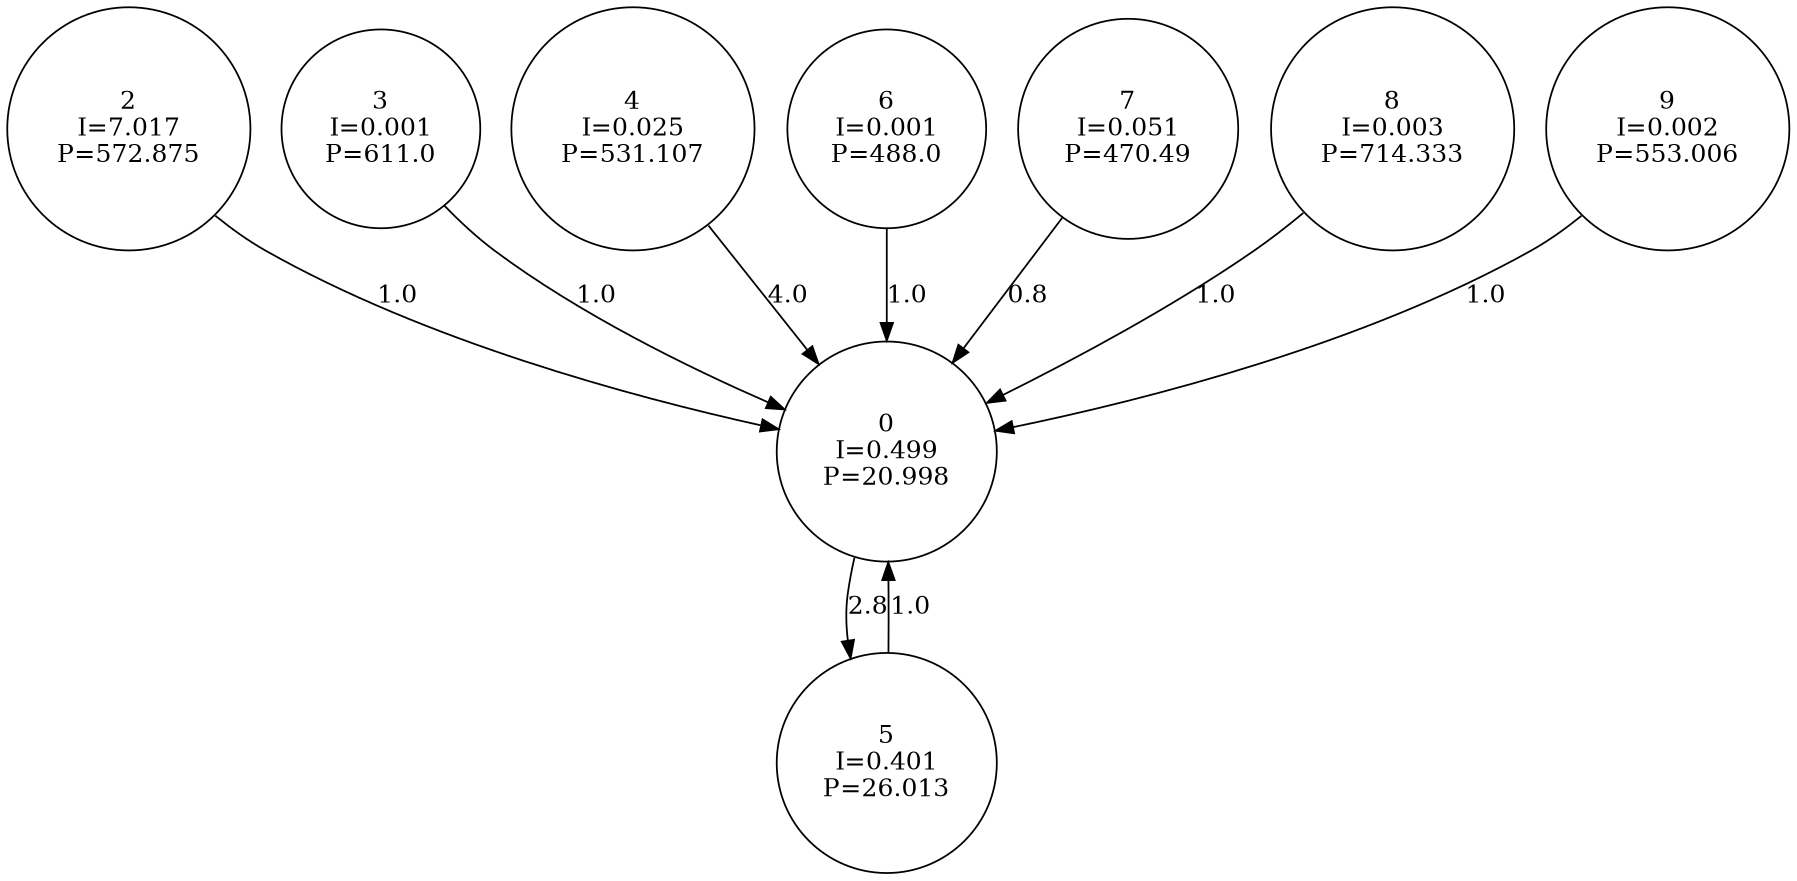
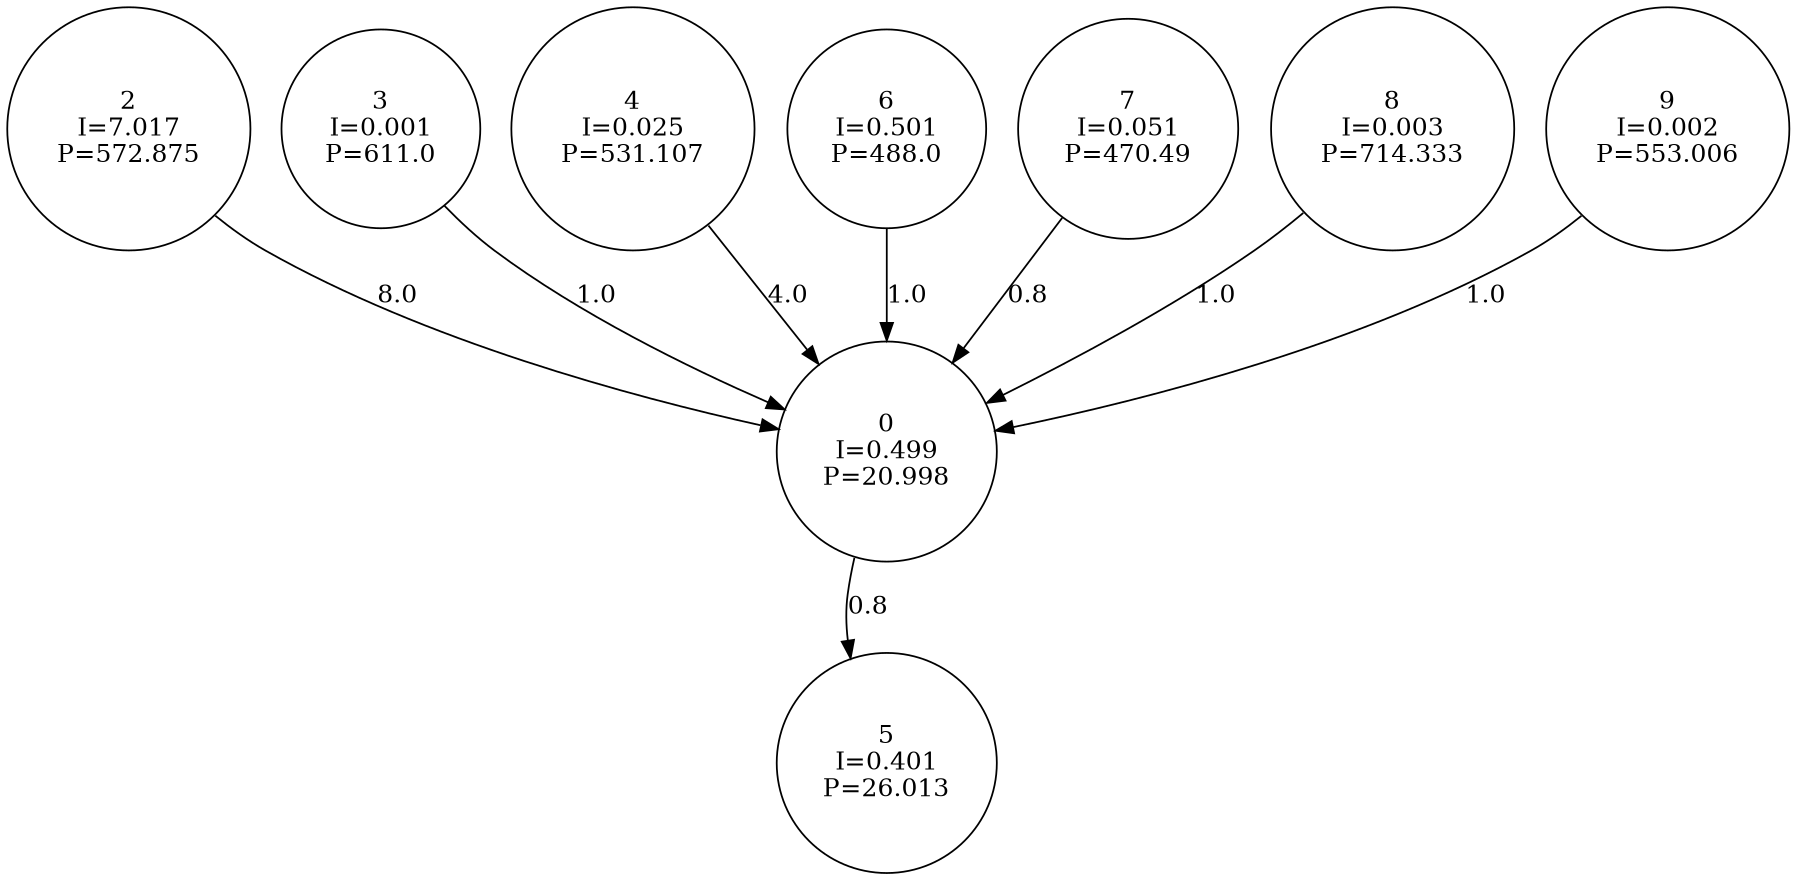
  digraph {
    node [shape=circle]
    n1 [label="0\nI=0.499\nP=20.998"]
    n2 [label="5\nI=0.401\nP=26.013"]
    n3 [label="2\nI=7.017\nP=572.875"]
    n4 [label="3\nI=0.001\nP=611.0"]
    n5 [label="4\nI=0.025\nP=531.107"]
-   n6 [label="6\nI=0.001\nP=488.0"]
+   n6 [label="6\nI=0.501\nP=488.0"]
    n7 [label="7\nI=0.051\nP=470.49"]
    n8 [label="8\nI=0.003\nP=714.333"]
    n9 [label="9\nI=0.002\nP=553.006"]
-   n1 -> n2 [label=2.8]
-   n2 -> n1 [label=1.0]
-   n3 -> n1 [label=1.0]
+   n1 -> n2 [label=0.8]
+   n3 -> n1 [label=8.0]
    n4 -> n1 [label=1.0]
    n5 -> n1 [label=4.0]
    n6 -> n1 [label=1.0]
    n7 -> n1 [label=0.8]
    n8 -> n1 [label=1.0]
    n9 -> n1 [label=1.0]
  }
